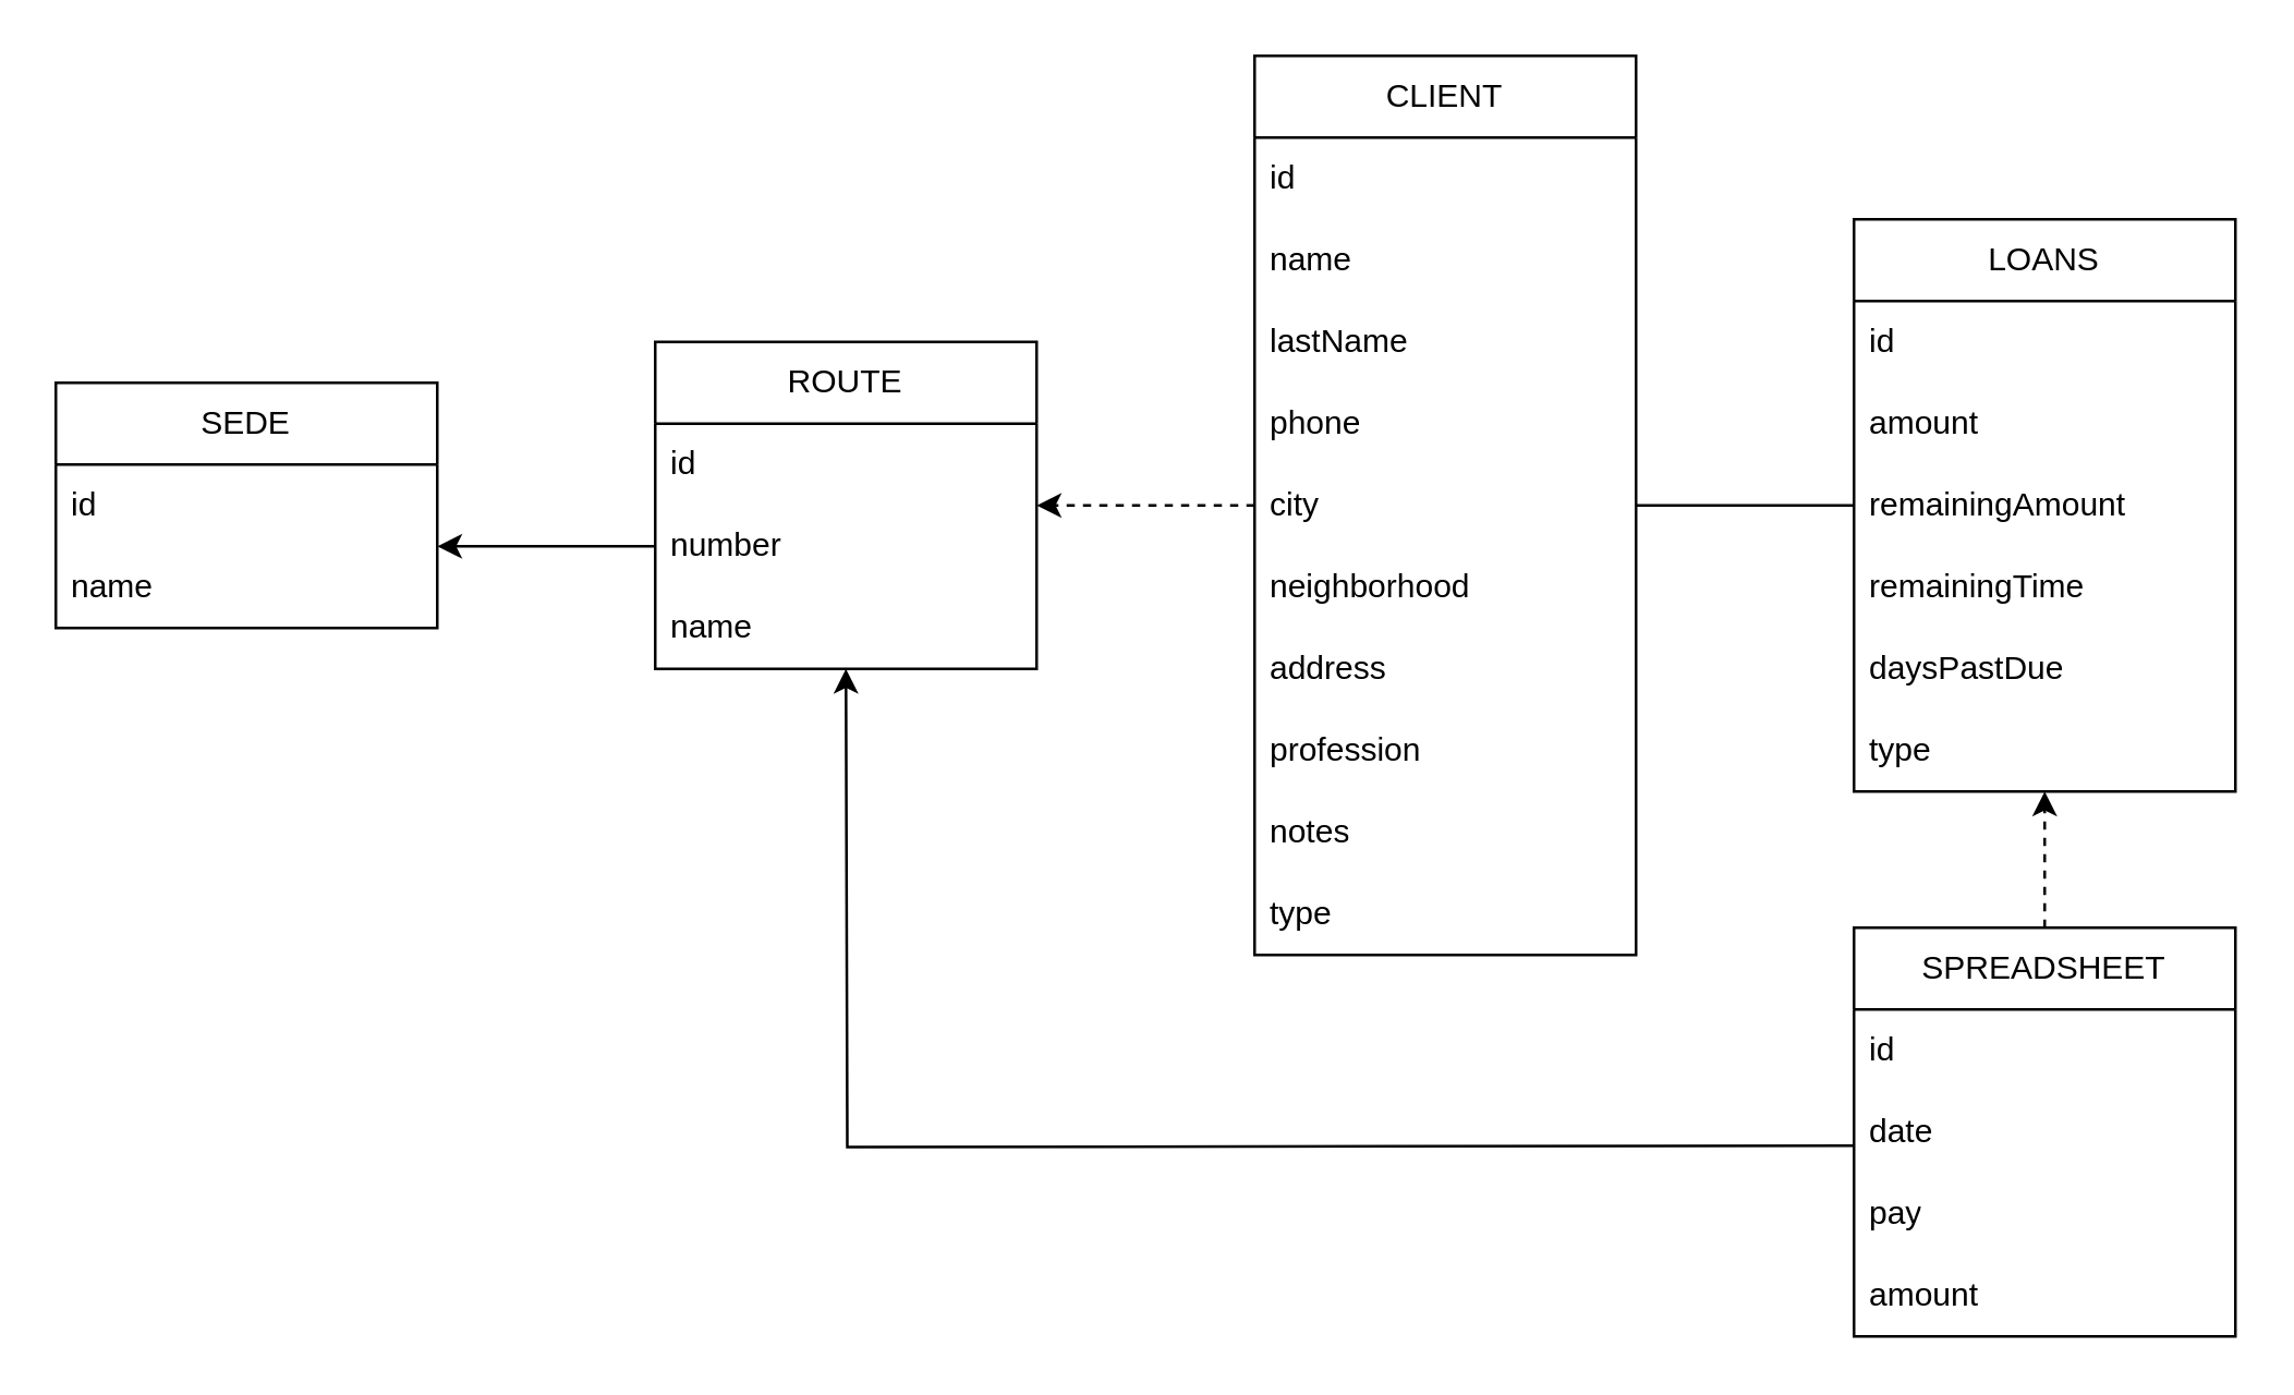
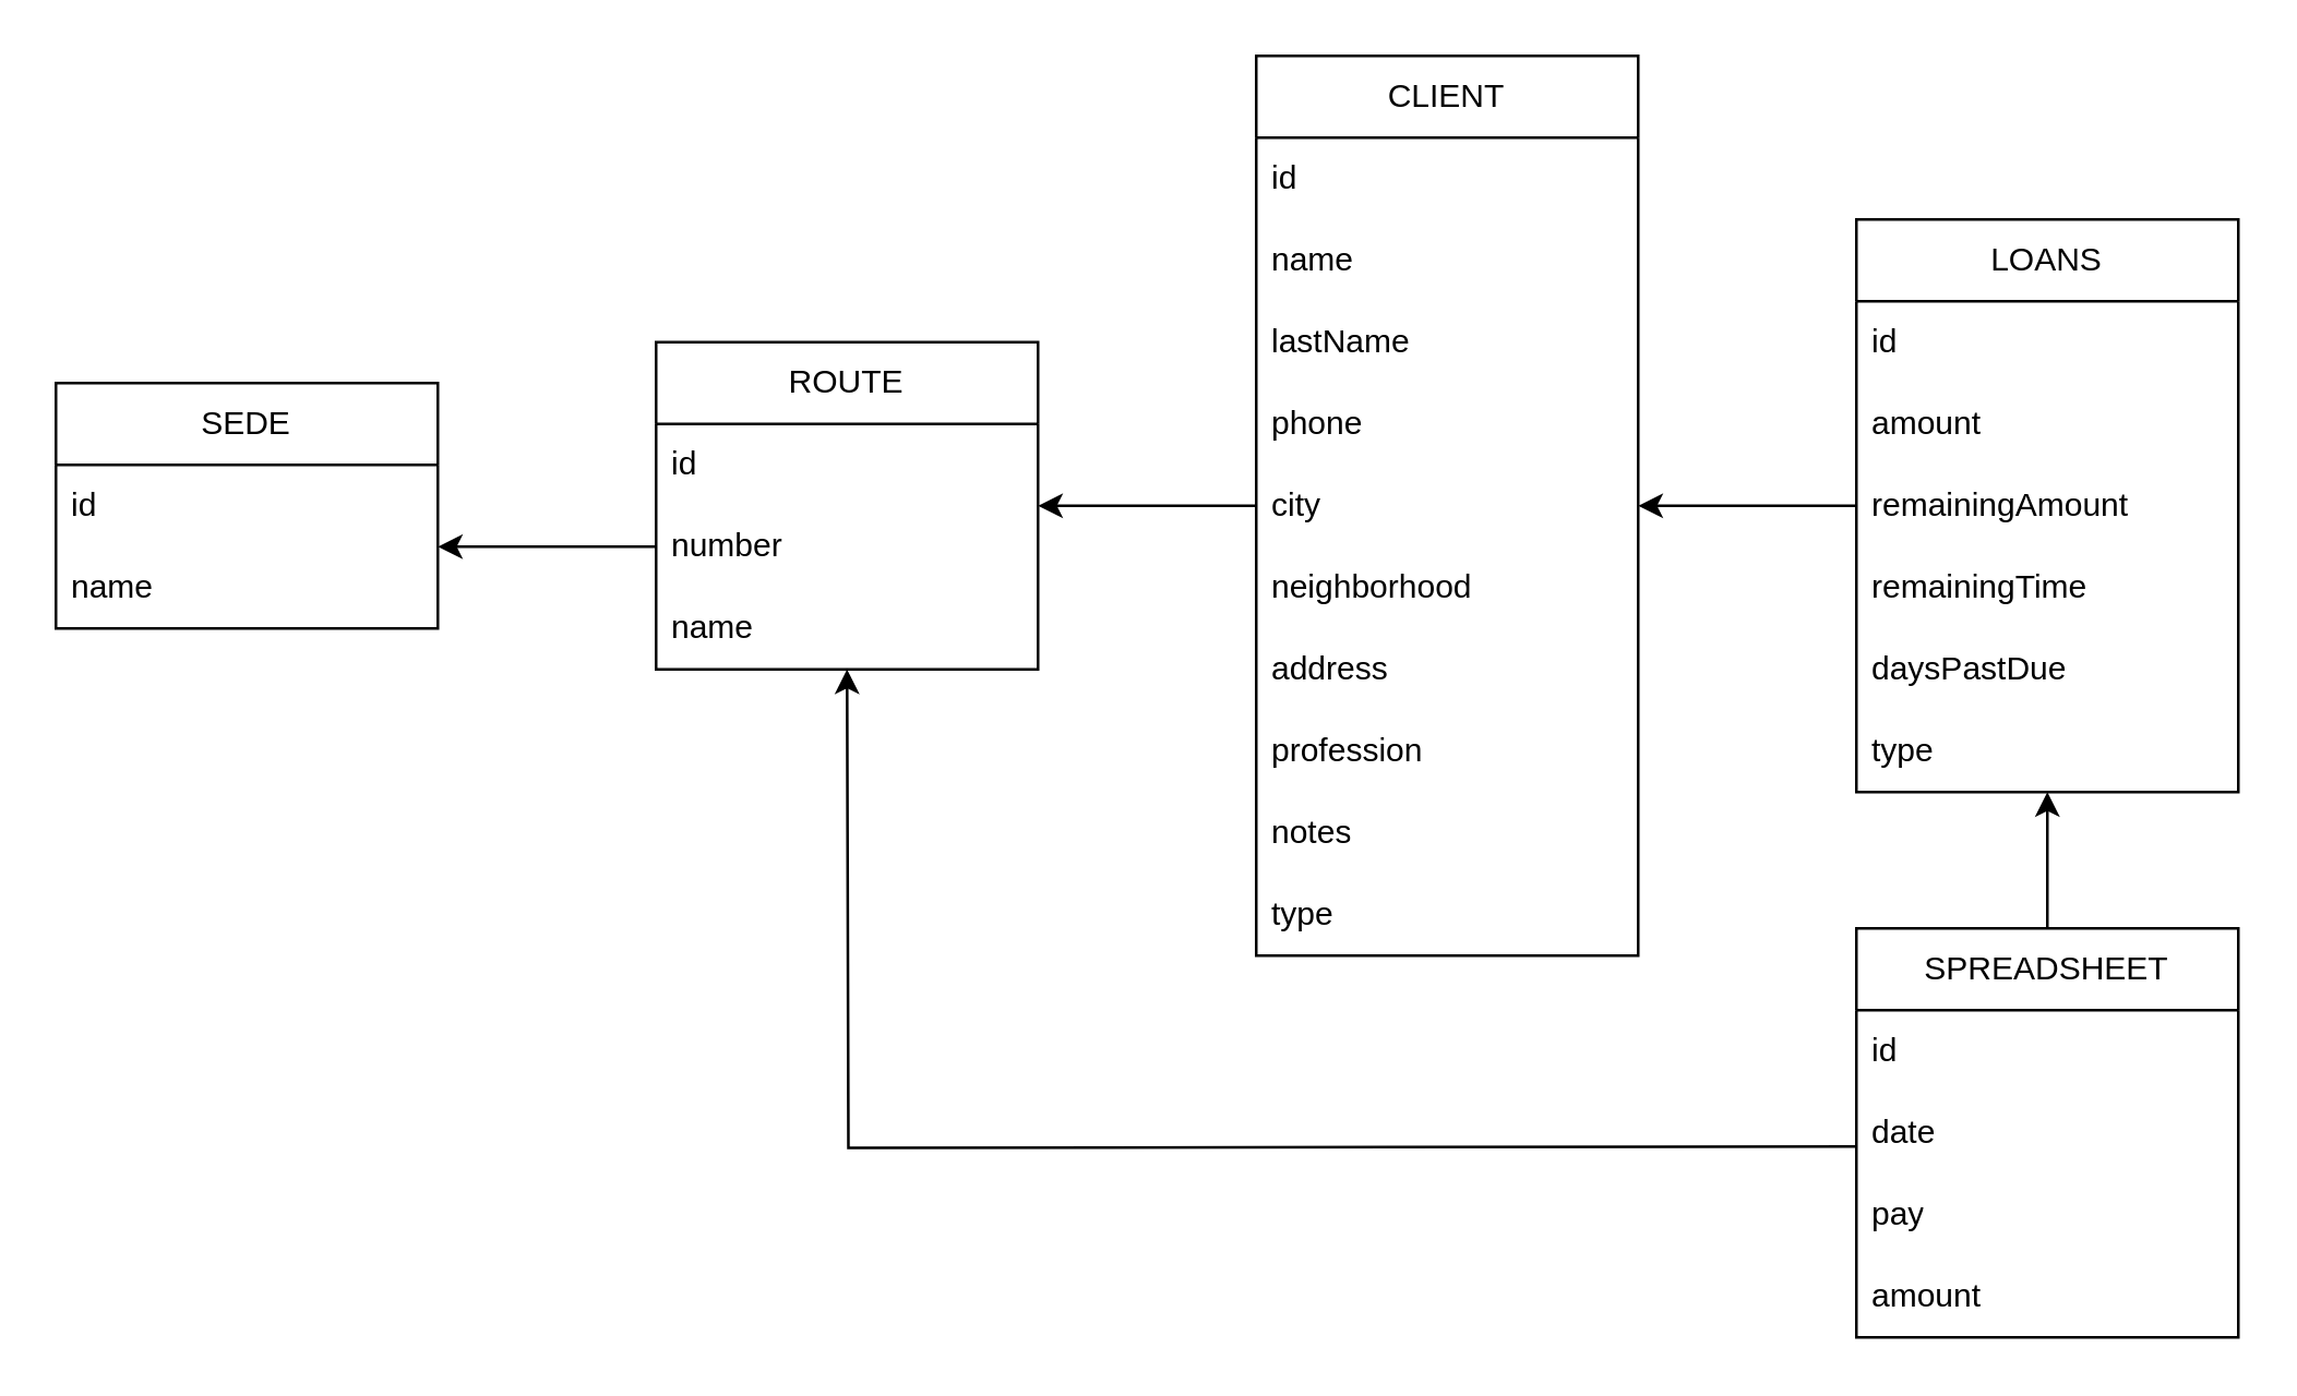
  <mxCell id="0" />
  <mxCell id="1" parent="0" />
  <mxCell id="2" value="SEDE" style="swimlane;fontStyle=0;childLayout=stackLayout;horizontal=1;startSize=30;horizontalStack=0;resizeParent=1;resizeParentMax=0;resizeLast=0;collapsible=1;marginBottom=0;whiteSpace=wrap;html=1;" parent="1" vertex="1"><mxGeometry x="20" y="140" width="140" height="90" as="geometry" /></mxCell>
  <mxCell id="3" value="id" style="text;strokeColor=none;fillColor=none;align=left;verticalAlign=middle;spacingLeft=4;spacingRight=4;overflow=hidden;points=[[0,0.5],[1,0.5]];portConstraint=eastwest;rotatable=0;whiteSpace=wrap;html=1;" parent="2" vertex="1"><mxGeometry y="30" width="140" height="30" as="geometry" /></mxCell>
  <mxCell id="4" value="name" style="text;strokeColor=none;fillColor=none;align=left;verticalAlign=middle;spacingLeft=4;spacingRight=4;overflow=hidden;points=[[0,0.5],[1,0.5]];portConstraint=eastwest;rotatable=0;whiteSpace=wrap;html=1;" parent="2" vertex="1"><mxGeometry y="60" width="140" height="30" as="geometry" /></mxCell>
  <mxCell id="5" value="ROUTE" style="swimlane;fontStyle=0;childLayout=stackLayout;horizontal=1;startSize=30;horizontalStack=0;resizeParent=1;resizeParentMax=0;resizeLast=0;collapsible=1;marginBottom=0;whiteSpace=wrap;html=1;" parent="1" vertex="1"><mxGeometry x="240" y="125" width="140" height="120" as="geometry" /></mxCell>
  <mxCell id="6" value="id" style="text;strokeColor=none;fillColor=none;align=left;verticalAlign=middle;spacingLeft=4;spacingRight=4;overflow=hidden;points=[[0,0.5],[1,0.5]];portConstraint=eastwest;rotatable=0;whiteSpace=wrap;html=1;" parent="5" vertex="1"><mxGeometry y="30" width="140" height="30" as="geometry" /></mxCell>
  <mxCell id="7" value="number" style="text;strokeColor=none;fillColor=none;align=left;verticalAlign=middle;spacingLeft=4;spacingRight=4;overflow=hidden;points=[[0,0.5],[1,0.5]];portConstraint=eastwest;rotatable=0;whiteSpace=wrap;html=1;" parent="5" vertex="1"><mxGeometry y="60" width="140" height="30" as="geometry" /></mxCell>
  <mxCell id="8" value="name" style="text;strokeColor=none;fillColor=none;align=left;verticalAlign=middle;spacingLeft=4;spacingRight=4;overflow=hidden;points=[[0,0.5],[1,0.5]];portConstraint=eastwest;rotatable=0;whiteSpace=wrap;html=1;" vertex="1" parent="5"><mxGeometry y="90" width="140" height="30" as="geometry" /></mxCell>
- <mxCell id="9" style="edgeStyle=orthogonalEdgeStyle;rounded=0;orthogonalLoop=1;jettySize=auto;html=1;entryX=1;entryY=0.5;entryDx=0;entryDy=0;dashed=1;" parent="1" source="10" target="5" edge="1"><mxGeometry relative="1" as="geometry" /></mxCell>
+ <mxCell id="9" style="edgeStyle=orthogonalEdgeStyle;rounded=0;orthogonalLoop=1;jettySize=auto;html=1;entryX=1;entryY=0.5;entryDx=0;entryDy=0;" parent="1" source="10" target="5" edge="1"><mxGeometry relative="1" as="geometry" /></mxCell>
  <mxCell id="10" value="CLIENT" style="swimlane;fontStyle=0;childLayout=stackLayout;horizontal=1;startSize=30;horizontalStack=0;resizeParent=1;resizeParentMax=0;resizeLast=0;collapsible=1;marginBottom=0;whiteSpace=wrap;html=1;" parent="1" vertex="1"><mxGeometry x="460" width="140" height="330" as="geometry" y="20" /></mxCell>
  <mxCell id="11" value="id" style="text;strokeColor=none;fillColor=none;align=left;verticalAlign=middle;spacingLeft=4;spacingRight=4;overflow=hidden;points=[[0,0.5],[1,0.5]];portConstraint=eastwest;rotatable=0;whiteSpace=wrap;html=1;" parent="10" vertex="1"><mxGeometry y="30" width="140" height="30" as="geometry" /></mxCell>
  <mxCell id="12" value="name" style="text;strokeColor=none;fillColor=none;align=left;verticalAlign=middle;spacingLeft=4;spacingRight=4;overflow=hidden;points=[[0,0.5],[1,0.5]];portConstraint=eastwest;rotatable=0;whiteSpace=wrap;html=1;" parent="10" vertex="1"><mxGeometry y="60" width="140" height="30" as="geometry" /></mxCell>
  <mxCell id="13" value="lastName" style="text;strokeColor=none;fillColor=none;align=left;verticalAlign=middle;spacingLeft=4;spacingRight=4;overflow=hidden;points=[[0,0.5],[1,0.5]];portConstraint=eastwest;rotatable=0;whiteSpace=wrap;html=1;" parent="10" vertex="1"><mxGeometry y="90" width="140" height="30" as="geometry" /></mxCell>
  <mxCell id="14" value="phone" style="text;strokeColor=none;fillColor=none;align=left;verticalAlign=middle;spacingLeft=4;spacingRight=4;overflow=hidden;points=[[0,0.5],[1,0.5]];portConstraint=eastwest;rotatable=0;whiteSpace=wrap;html=1;" parent="10" vertex="1"><mxGeometry y="120" width="140" height="30" as="geometry" /></mxCell>
  <mxCell id="15" value="city" style="text;strokeColor=none;fillColor=none;align=left;verticalAlign=middle;spacingLeft=4;spacingRight=4;overflow=hidden;points=[[0,0.5],[1,0.5]];portConstraint=eastwest;rotatable=0;whiteSpace=wrap;html=1;" parent="10" vertex="1"><mxGeometry y="150" width="140" height="30" as="geometry" /></mxCell>
  <mxCell id="16" value="neighborhood" style="text;strokeColor=none;fillColor=none;align=left;verticalAlign=middle;spacingLeft=4;spacingRight=4;overflow=hidden;points=[[0,0.5],[1,0.5]];portConstraint=eastwest;rotatable=0;whiteSpace=wrap;html=1;" vertex="1" parent="10"><mxGeometry y="180" width="140" height="30" as="geometry" /></mxCell>
  <mxCell id="17" value="address" style="text;strokeColor=none;fillColor=none;align=left;verticalAlign=middle;spacingLeft=4;spacingRight=4;overflow=hidden;points=[[0,0.5],[1,0.5]];portConstraint=eastwest;rotatable=0;whiteSpace=wrap;html=1;" parent="10" vertex="1"><mxGeometry y="210" width="140" height="30" as="geometry" /></mxCell>
  <mxCell id="18" value="profession" style="text;strokeColor=none;fillColor=none;align=left;verticalAlign=middle;spacingLeft=4;spacingRight=4;overflow=hidden;points=[[0,0.5],[1,0.5]];portConstraint=eastwest;rotatable=0;whiteSpace=wrap;html=1;" parent="10" vertex="1"><mxGeometry y="240" width="140" height="30" as="geometry" /></mxCell>
  <mxCell id="19" value="notes" style="text;strokeColor=none;fillColor=none;align=left;verticalAlign=middle;spacingLeft=4;spacingRight=4;overflow=hidden;points=[[0,0.5],[1,0.5]];portConstraint=eastwest;rotatable=0;whiteSpace=wrap;html=1;" parent="10" vertex="1"><mxGeometry y="270" width="140" height="30" as="geometry" /></mxCell>
  <mxCell id="20" value="type" style="text;strokeColor=none;fillColor=none;align=left;verticalAlign=middle;spacingLeft=4;spacingRight=4;overflow=hidden;points=[[0,0.5],[1,0.5]];portConstraint=eastwest;rotatable=0;whiteSpace=wrap;html=1;" parent="10" vertex="1"><mxGeometry y="300" width="140" height="30" as="geometry" /></mxCell>
- <mxCell id="21" style="edgeStyle=orthogonalEdgeStyle;rounded=0;orthogonalLoop=1;jettySize=auto;html=1;entryX=1;entryY=0.5;entryDx=0;entryDy=0;endArrow=none;" parent="1" source="22" target="10" edge="1"><mxGeometry relative="1" as="geometry" /></mxCell>
+ <mxCell id="21" style="edgeStyle=orthogonalEdgeStyle;rounded=0;orthogonalLoop=1;jettySize=auto;html=1;entryX=1;entryY=0.5;entryDx=0;entryDy=0;" parent="1" source="22" target="10" edge="1"><mxGeometry relative="1" as="geometry" /></mxCell>
  <mxCell id="22" value="LOANS" style="swimlane;fontStyle=0;childLayout=stackLayout;horizontal=1;startSize=30;horizontalStack=0;resizeParent=1;resizeParentMax=0;resizeLast=0;collapsible=1;marginBottom=0;whiteSpace=wrap;html=1;" parent="1" vertex="1"><mxGeometry x="680" y="80" width="140" height="210" as="geometry" /></mxCell>
  <mxCell id="23" value="id" style="text;strokeColor=none;fillColor=none;align=left;verticalAlign=middle;spacingLeft=4;spacingRight=4;overflow=hidden;points=[[0,0.5],[1,0.5]];portConstraint=eastwest;rotatable=0;whiteSpace=wrap;html=1;" parent="22" vertex="1"><mxGeometry y="30" width="140" height="30" as="geometry" /></mxCell>
  <mxCell id="24" value="amount" style="text;strokeColor=none;fillColor=none;align=left;verticalAlign=middle;spacingLeft=4;spacingRight=4;overflow=hidden;points=[[0,0.5],[1,0.5]];portConstraint=eastwest;rotatable=0;whiteSpace=wrap;html=1;" parent="22" vertex="1"><mxGeometry y="60" width="140" height="30" as="geometry" /></mxCell>
  <mxCell id="25" value="remainingAmount" style="text;strokeColor=none;fillColor=none;align=left;verticalAlign=middle;spacingLeft=4;spacingRight=4;overflow=hidden;points=[[0,0.5],[1,0.5]];portConstraint=eastwest;rotatable=0;whiteSpace=wrap;html=1;" parent="22" vertex="1"><mxGeometry y="90" width="140" height="30" as="geometry" /></mxCell>
  <mxCell id="26" value="remainingTime" style="text;strokeColor=none;fillColor=none;align=left;verticalAlign=middle;spacingLeft=4;spacingRight=4;overflow=hidden;points=[[0,0.5],[1,0.5]];portConstraint=eastwest;rotatable=0;whiteSpace=wrap;html=1;" parent="22" vertex="1"><mxGeometry y="120" width="140" height="30" as="geometry" /></mxCell>
  <mxCell id="27" value="daysPastDue" style="text;strokeColor=none;fillColor=none;align=left;verticalAlign=middle;spacingLeft=4;spacingRight=4;overflow=hidden;points=[[0,0.5],[1,0.5]];portConstraint=eastwest;rotatable=0;whiteSpace=wrap;html=1;" parent="22" vertex="1"><mxGeometry y="150" width="140" height="30" as="geometry" /></mxCell>
  <mxCell id="28" value="type" style="text;strokeColor=none;fillColor=none;align=left;verticalAlign=middle;spacingLeft=4;spacingRight=4;overflow=hidden;points=[[0,0.5],[1,0.5]];portConstraint=eastwest;rotatable=0;whiteSpace=wrap;html=1;" parent="22" vertex="1"><mxGeometry y="180" width="140" height="30" as="geometry" /></mxCell>
- <mxCell id="29" style="edgeStyle=orthogonalEdgeStyle;rounded=0;orthogonalLoop=1;jettySize=auto;html=1;entryX=0.5;entryY=1;entryDx=0;entryDy=0;dashed=1;" parent="1" source="30" target="22" edge="1"><mxGeometry relative="1" as="geometry" /></mxCell>
+ <mxCell id="29" style="edgeStyle=orthogonalEdgeStyle;rounded=0;orthogonalLoop=1;jettySize=auto;html=1;entryX=0.5;entryY=1;entryDx=0;entryDy=0;" parent="1" source="30" target="22" edge="1"><mxGeometry relative="1" as="geometry" /></mxCell>
  <mxCell id="30" value="SPREADSHEET" style="swimlane;fontStyle=0;childLayout=stackLayout;horizontal=1;startSize=30;horizontalStack=0;resizeParent=1;resizeParentMax=0;resizeLast=0;collapsible=1;marginBottom=0;whiteSpace=wrap;html=1;" parent="1" vertex="1"><mxGeometry x="680" y="340" width="140" height="150" as="geometry" /></mxCell>
  <mxCell id="31" value="id" style="text;strokeColor=none;fillColor=none;align=left;verticalAlign=middle;spacingLeft=4;spacingRight=4;overflow=hidden;points=[[0,0.5],[1,0.5]];portConstraint=eastwest;rotatable=0;whiteSpace=wrap;html=1;" parent="30" vertex="1"><mxGeometry y="30" width="140" height="30" as="geometry" /></mxCell>
  <mxCell id="32" value="date" style="text;strokeColor=none;fillColor=none;align=left;verticalAlign=middle;spacingLeft=4;spacingRight=4;overflow=hidden;points=[[0,0.5],[1,0.5]];portConstraint=eastwest;rotatable=0;whiteSpace=wrap;html=1;" parent="30" vertex="1"><mxGeometry y="60" width="140" height="30" as="geometry" /></mxCell>
  <mxCell id="33" value="pay" style="text;strokeColor=none;fillColor=none;align=left;verticalAlign=middle;spacingLeft=4;spacingRight=4;overflow=hidden;points=[[0,0.5],[1,0.5]];portConstraint=eastwest;rotatable=0;whiteSpace=wrap;html=1;" parent="30" vertex="1"><mxGeometry y="90" width="140" height="30" as="geometry" /></mxCell>
  <mxCell id="34" value="amount" style="text;strokeColor=none;fillColor=none;align=left;verticalAlign=middle;spacingLeft=4;spacingRight=4;overflow=hidden;points=[[0,0.5],[1,0.5]];portConstraint=eastwest;rotatable=0;whiteSpace=wrap;html=1;" parent="30" vertex="1"><mxGeometry y="120" width="140" height="30" as="geometry" /></mxCell>
  <mxCell id="35" value="" style="edgeStyle=orthogonalEdgeStyle;rounded=0;orthogonalLoop=1;jettySize=auto;html=1;" parent="1" source="7" target="4" edge="1"><mxGeometry relative="1" as="geometry"><Array as="points"><mxPoint x="210" y="200" /><mxPoint x="210" y="200" /></Array></mxGeometry></mxCell>
  <mxCell id="36" style="edgeStyle=orthogonalEdgeStyle;rounded=0;orthogonalLoop=1;jettySize=auto;html=1;entryX=0.414;entryY=0.967;entryDx=0;entryDy=0;entryPerimeter=0;" edge="1" parent="1"><mxGeometry relative="1" as="geometry"><mxPoint x="680" y="420" as="sourcePoint" /><mxPoint x="310" y="245" as="targetPoint" /></mxGeometry></mxCell>
